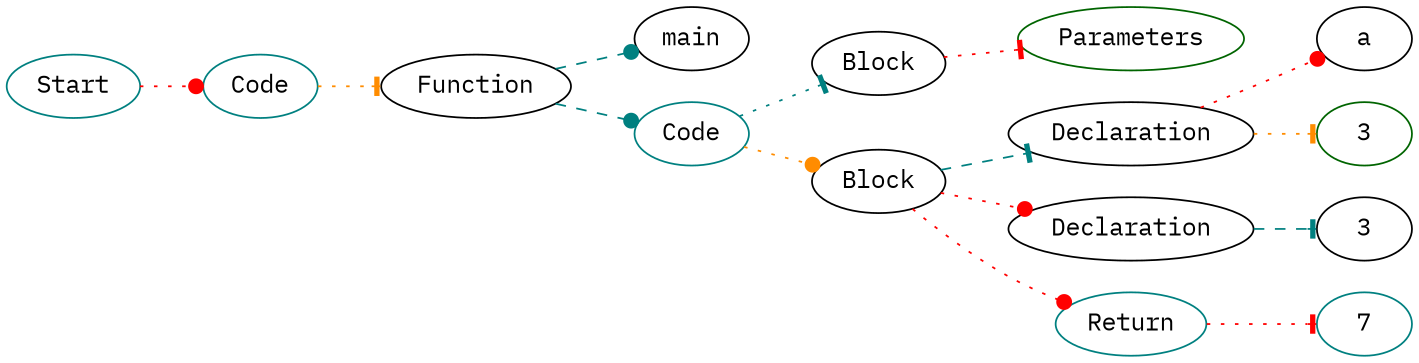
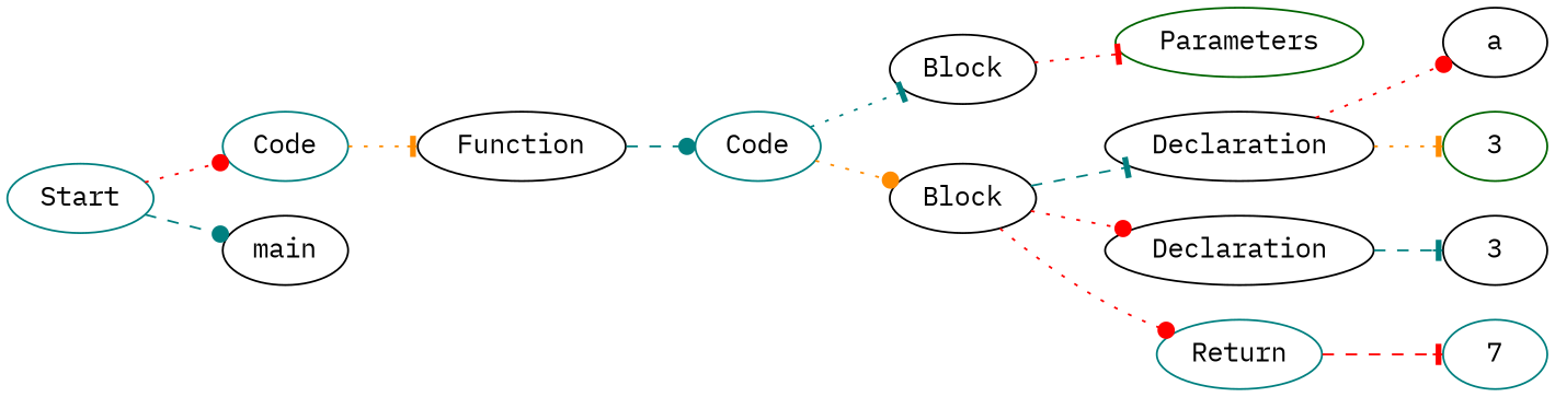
  digraph {
    fontname="IBM Plex Mono"
    rankdir=LR
    node [color=black fontname="IBM Plex Mono"]
    edge [arrowhead=dot color=red fontname="IBM Plex Mono" style=dotted]
    n1 [color=teal label=Start]
    n2 [color=teal label=Code]
    n3 [label=Function]
    n4 [label=main]
    n5 [color=teal label=Code]
    n6 [label=Block]
    n7 [label=Block]
    n8 [color=darkgreen label=Parameters]
    n9 [label=Declaration]
    n10 [label=Declaration]
    n11 [color=teal label=Return]
    n12 [label=a]
    n13 [color=darkgreen label=3]
    n14 [label=3]
    n15 [color=teal label=7]
    n1 -> n2
    n2 -> n3 [arrowhead=tee color=darkorange]
-   n3 -> n4 [color=teal style=dashed]
+   n1 -> n4 [color=teal style=dashed]
    n3 -> n5 [color=teal style=dashed]
    n5 -> n6 [arrowhead=tee color=teal]
    n5 -> n7 [color=darkorange]
    n6 -> n8 [arrowhead=tee]
    n7 -> n9 [arrowhead=tee color=teal style=dashed]
    n7 -> n10
    n7 -> n11
    n9 -> n12
    n9 -> n13 [arrowhead=tee color=darkorange]
    n10 -> n14 [arrowhead=tee color=teal style=dashed]
-   n11 -> n15 [arrowhead=tee]
+   n11 -> n15 [arrowhead=tee style=dashed]
  }
